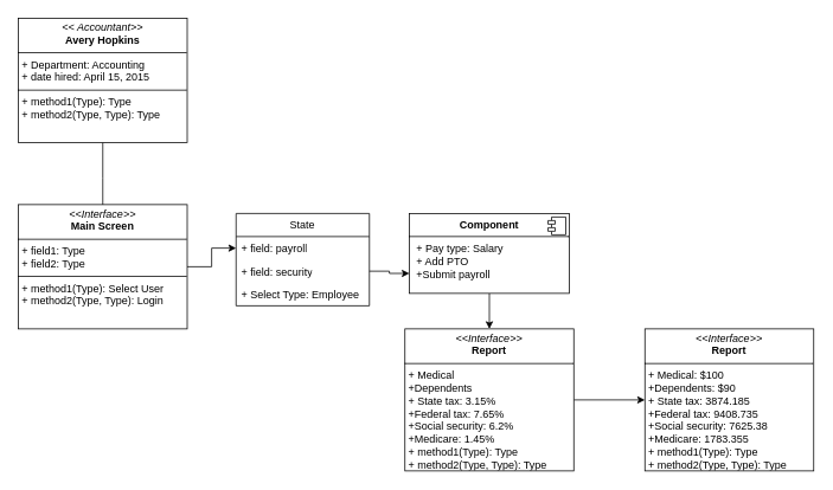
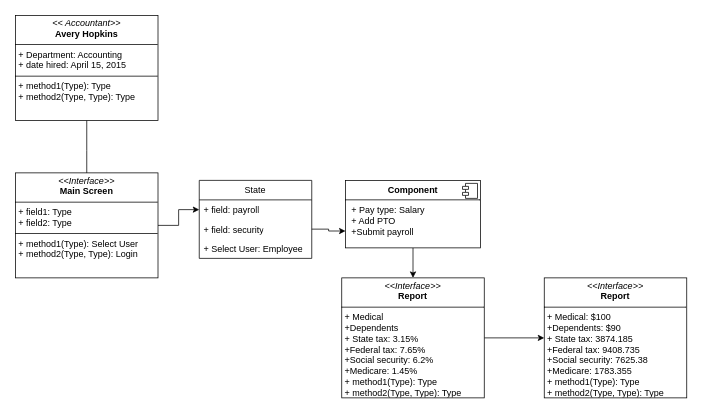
  <mxCell id="0" />
  <mxCell id="1" parent="0" />
  <mxCell id="2" style="edgeStyle=orthogonalEdgeStyle;rounded=0;orthogonalLoop=1;jettySize=auto;html=1;exitX=0.5;exitY=1;exitDx=0;exitDy=0;entryX=0.5;entryY=0;entryDx=0;entryDy=0;" edge="1" parent="1" source="3"><mxGeometry relative="1" as="geometry"><mxPoint x="115" y="240" as="targetPoint" /></mxGeometry></mxCell>
  <mxCell id="3" value="&lt;p style=&quot;margin:0px;margin-top:4px;text-align:center;&quot;&gt;&lt;i&gt;&amp;lt;&amp;lt; Accountant&amp;gt;&amp;gt;&lt;/i&gt;&lt;br&gt;&lt;b&gt;Avery Hopkins&lt;/b&gt;&lt;/p&gt;&lt;hr size=&quot;1&quot; style=&quot;border-style:solid;&quot;&gt;&lt;p style=&quot;margin:0px;margin-left:4px;&quot;&gt;+ Department: Accounting&lt;br&gt;+ date hired: April 15, 2015&lt;/p&gt;&lt;hr size=&quot;1&quot; style=&quot;border-style:solid;&quot;&gt;&lt;p style=&quot;margin:0px;margin-left:4px;&quot;&gt;+ method1(Type): Type&lt;br&gt;+ method2(Type, Type): Type&lt;/p&gt;" style="verticalAlign=top;align=left;overflow=fill;html=1;whiteSpace=wrap;" vertex="1" parent="1"><mxGeometry x="20" y="20" width="190" height="140" as="geometry" /></mxCell>
  <mxCell id="4" value="State" style="swimlane;fontStyle=0;childLayout=stackLayout;horizontal=1;startSize=26;fillColor=none;horizontalStack=0;resizeParent=1;resizeParentMax=0;resizeLast=0;collapsible=1;marginBottom=0;whiteSpace=wrap;html=1;" vertex="1" parent="1"><mxGeometry x="265" y="240" width="150" height="104" as="geometry" /></mxCell>
  <mxCell id="5" value="+ field: payroll" style="text;strokeColor=none;fillColor=none;align=left;verticalAlign=top;spacingLeft=4;spacingRight=4;overflow=hidden;rotatable=0;points=[[0,0.5],[1,0.5]];portConstraint=eastwest;whiteSpace=wrap;html=1;" vertex="1" parent="4"><mxGeometry y="26" width="150" height="26" as="geometry" /></mxCell>
  <mxCell id="6" value="+ field: security" style="text;strokeColor=none;fillColor=none;align=left;verticalAlign=top;spacingLeft=4;spacingRight=4;overflow=hidden;rotatable=0;points=[[0,0.5],[1,0.5]];portConstraint=eastwest;whiteSpace=wrap;html=1;" vertex="1" parent="4"><mxGeometry y="52" width="150" height="26" as="geometry" /></mxCell>
- <mxCell id="7" value="+ Select Type: Employee" style="text;strokeColor=none;fillColor=none;align=left;verticalAlign=top;spacingLeft=4;spacingRight=4;overflow=hidden;rotatable=0;points=[[0,0.5],[1,0.5]];portConstraint=eastwest;whiteSpace=wrap;html=1;" vertex="1" parent="4"><mxGeometry y="78" width="150" height="26" as="geometry" /></mxCell>
+ <mxCell id="7" value="+ Select User: Employee" style="text;strokeColor=none;fillColor=none;align=left;verticalAlign=top;spacingLeft=4;spacingRight=4;overflow=hidden;rotatable=0;points=[[0,0.5],[1,0.5]];portConstraint=eastwest;whiteSpace=wrap;html=1;" vertex="1" parent="4"><mxGeometry y="78" width="150" height="26" as="geometry" /></mxCell>
  <mxCell id="8" style="edgeStyle=orthogonalEdgeStyle;rounded=0;orthogonalLoop=1;jettySize=auto;html=1;exitX=1;exitY=0.5;exitDx=0;exitDy=0;entryX=0;entryY=0.5;entryDx=0;entryDy=0;" edge="1" parent="1" source="9" target="5"><mxGeometry relative="1" as="geometry" /></mxCell>
  <mxCell id="9" value="&lt;p style=&quot;margin:0px;margin-top:4px;text-align:center;&quot;&gt;&lt;i&gt;&amp;lt;&amp;lt;Interface&amp;gt;&amp;gt;&lt;/i&gt;&lt;br&gt;&lt;b&gt;Main Screen&lt;/b&gt;&lt;/p&gt;&lt;hr size=&quot;1&quot; style=&quot;border-style:solid;&quot;&gt;&lt;p style=&quot;margin:0px;margin-left:4px;&quot;&gt;+ field1: Type&lt;br&gt;+ field2: Type&lt;/p&gt;&lt;hr size=&quot;1&quot; style=&quot;border-style:solid;&quot;&gt;&lt;p style=&quot;margin:0px;margin-left:4px;&quot;&gt;+ method1(Type): Select User&lt;br&gt;+ method2(Type, Type): Login&lt;/p&gt;" style="verticalAlign=top;align=left;overflow=fill;html=1;whiteSpace=wrap;" vertex="1" parent="1"><mxGeometry x="20" y="230" width="190" height="140" as="geometry" /></mxCell>
  <mxCell id="10" style="edgeStyle=orthogonalEdgeStyle;rounded=0;orthogonalLoop=1;jettySize=auto;html=1;exitX=0.5;exitY=1;exitDx=0;exitDy=0;entryX=0.5;entryY=0;entryDx=0;entryDy=0;" edge="1" parent="1" source="11" target="15"><mxGeometry relative="1" as="geometry" /></mxCell>
  <mxCell id="11" value="&lt;p style=&quot;margin:0px;margin-top:6px;text-align:center;&quot;&gt;&lt;b&gt;Component&lt;/b&gt;&lt;/p&gt;&lt;hr size=&quot;1&quot; style=&quot;border-style:solid;&quot;&gt;&lt;p style=&quot;margin:0px;margin-left:8px;&quot;&gt;+ Pay type: Salary&lt;br&gt;+ Add PTO&lt;/p&gt;&lt;p style=&quot;margin:0px;margin-left:8px;&quot;&gt;+Submit payroll&lt;/p&gt;&lt;p style=&quot;margin:0px;margin-left:8px;&quot;&gt;&lt;br&gt;&lt;/p&gt;&lt;p style=&quot;margin:0px;margin-left:8px;&quot;&gt;&lt;br&gt;&lt;/p&gt;" style="align=left;overflow=fill;html=1;dropTarget=0;whiteSpace=wrap;" vertex="1" parent="1"><mxGeometry x="460" y="240" width="180" height="90" as="geometry" /></mxCell>
  <mxCell id="12" value="" style="shape=component;jettyWidth=8;jettyHeight=4;" vertex="1" parent="11"><mxGeometry x="1" width="20" height="20" relative="1" as="geometry"><mxPoint x="-24" y="4" as="offset" /></mxGeometry></mxCell>
  <mxCell id="13" style="edgeStyle=orthogonalEdgeStyle;rounded=0;orthogonalLoop=1;jettySize=auto;html=1;exitX=1;exitY=0.5;exitDx=0;exitDy=0;entryX=0;entryY=0.75;entryDx=0;entryDy=0;" edge="1" parent="1" source="6" target="11"><mxGeometry relative="1" as="geometry" /></mxCell>
  <mxCell id="14" value="" style="edgeStyle=orthogonalEdgeStyle;rounded=0;orthogonalLoop=1;jettySize=auto;html=1;" edge="1" parent="1" source="15" target="16"><mxGeometry relative="1" as="geometry" /></mxCell>
  <mxCell id="15" value="&lt;p style=&quot;margin:0px;margin-top:4px;text-align:center;&quot;&gt;&lt;i&gt;&amp;lt;&amp;lt;Interface&amp;gt;&amp;gt;&lt;/i&gt;&lt;br&gt;&lt;b&gt;Report&lt;/b&gt;&lt;/p&gt;&lt;hr size=&quot;1&quot; style=&quot;border-style:solid;&quot;&gt;&lt;p style=&quot;margin: 0px 0px 0px 4px;&quot;&gt;+ Medical&lt;/p&gt;&lt;p style=&quot;margin: 0px 0px 0px 4px;&quot;&gt;+Dependents&lt;br&gt;+ State tax: 3.15%&lt;/p&gt;&lt;p style=&quot;margin: 0px 0px 0px 4px;&quot;&gt;+Federal tax: 7.65%&lt;/p&gt;&lt;p style=&quot;margin: 0px 0px 0px 4px;&quot;&gt;+Social security: 6.2%&lt;/p&gt;&lt;p style=&quot;margin: 0px 0px 0px 4px;&quot;&gt;+Medicare: 1.45%&lt;/p&gt;&lt;p style=&quot;margin: 0px 0px 0px 4px;&quot;&gt;+ method1(Type): Type&lt;br&gt;+ method2(Type, Type): Type&lt;/p&gt;" style="verticalAlign=top;align=left;overflow=fill;html=1;whiteSpace=wrap;" vertex="1" parent="1"><mxGeometry x="455" y="370" width="190" height="160" as="geometry" /></mxCell>
  <mxCell id="16" value="&lt;p style=&quot;margin:0px;margin-top:4px;text-align:center;&quot;&gt;&lt;i&gt;&amp;lt;&amp;lt;Interface&amp;gt;&amp;gt;&lt;/i&gt;&lt;br&gt;&lt;b&gt;Report&lt;/b&gt;&lt;/p&gt;&lt;hr size=&quot;1&quot; style=&quot;border-style:solid;&quot;&gt;&lt;p style=&quot;margin:0px;margin-left:4px;&quot;&gt;+ Medical: $100&lt;/p&gt;&lt;p style=&quot;margin:0px;margin-left:4px;&quot;&gt;+Dependents: $90&lt;br&gt;+ State tax: 3874.185&lt;/p&gt;&lt;p style=&quot;margin:0px;margin-left:4px;&quot;&gt;+Federal tax: 9408.735&lt;/p&gt;&lt;p style=&quot;margin:0px;margin-left:4px;&quot;&gt;+Social security: 7625.38&lt;/p&gt;&lt;p style=&quot;margin:0px;margin-left:4px;&quot;&gt;+Medicare: 1783.355&lt;/p&gt;&lt;p style=&quot;margin:0px;margin-left:4px;&quot;&gt;+ method1(Type): Type&lt;br&gt;+ method2(Type, Type): Type&lt;/p&gt;" style="verticalAlign=top;align=left;overflow=fill;html=1;whiteSpace=wrap;" vertex="1" parent="1"><mxGeometry x="725" y="370" width="190" height="160" as="geometry" /></mxCell>
